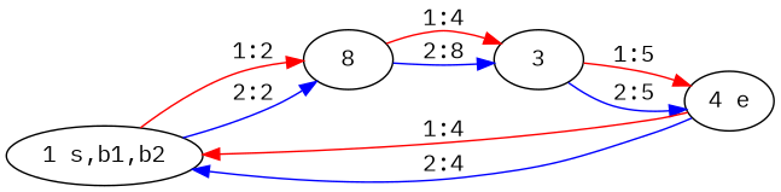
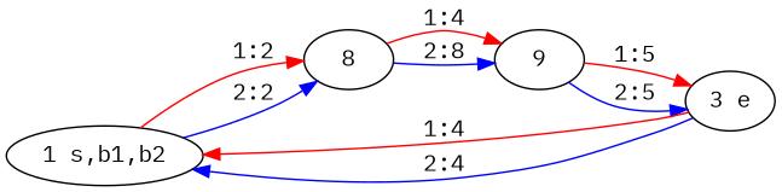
  digraph {
    fontname="IBM Plex Mono"
    rankdir=LR
    node [fontname="IBM Plex Mono"]
    edge [color=red fontname="IBM Plex Mono" weight=4]
    n1 [label="1 s,b1,b2"]
    n2 [label=8]
-   n3 [label=3]
-   n4 [label="4 e"]
+   n3 [label=9]
+   n4 [label="3 e"]
    n1 -> n2 [label="1:2" weight=2]
    n1 -> n2 [color=blue label="2:2" weight=2]
    n2 -> n3 [label="1:4"]
    n2 -> n3 [color=blue label="2:8" weight=8]
    n3 -> n4 [label="1:5" weight=5]
    n3 -> n4 [color=blue label="2:5" weight=5]
    n4 -> n1 [label="1:4"]
    n4 -> n1 [color=blue label="2:4"]
  }
